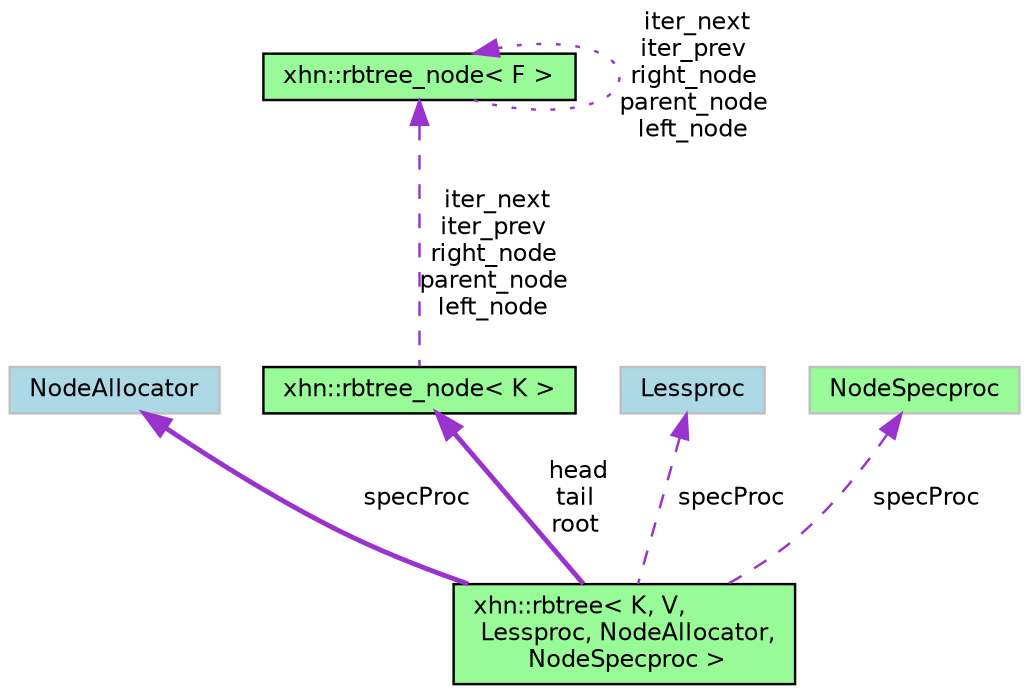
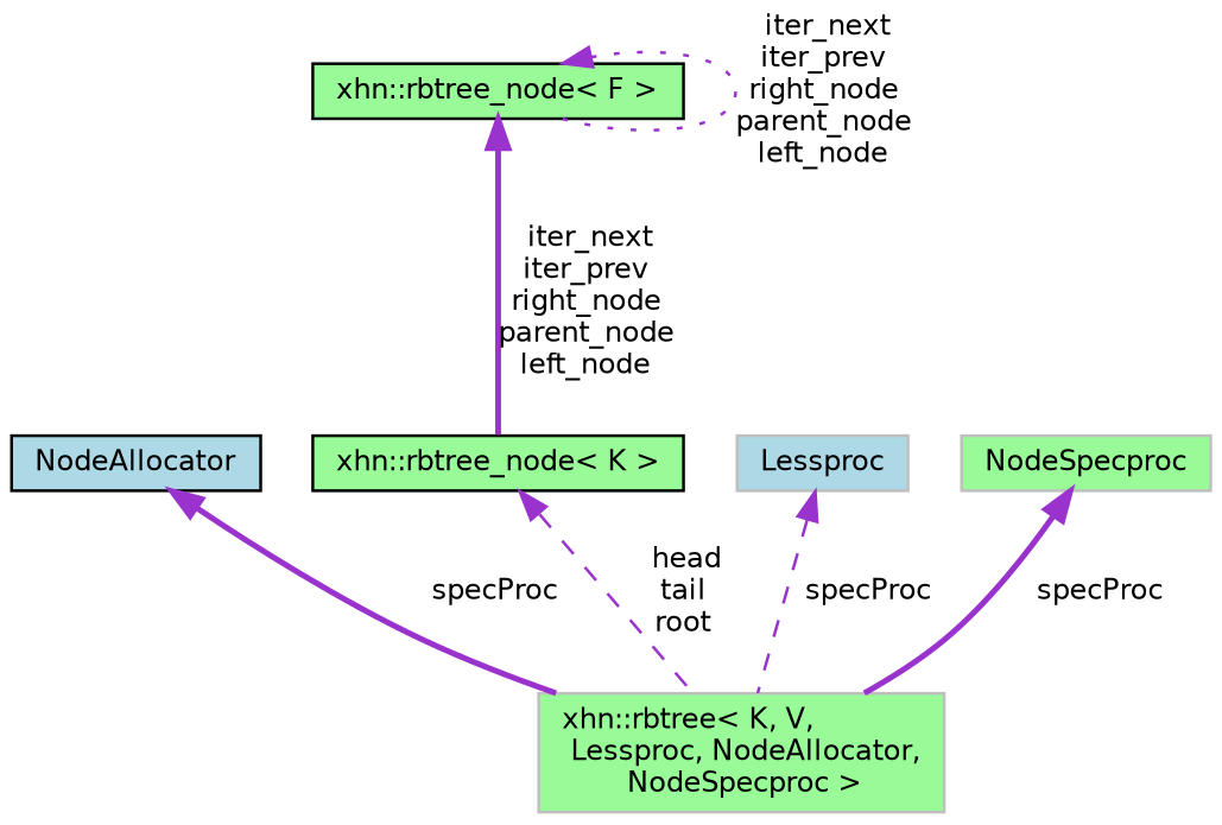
  digraph {
    node [color=black fillcolor=palegreen fontname=Helvetica fontsize=10 shape=record style=filled]
    edge [color=darkorchid3 dir=back fontname=Helvetica fontsize=10 labelfontname=Helvetica labelfontsize=10 style=dashed]
-   n1 [fontcolor=black height=0.2 label="xhn::rbtree\< K, V,\l Lessproc, NodeAllocator,\l NodeSpecproc \>" width=0.4]
-   n2 [color=grey75 fillcolor=lightblue height=0.2 label=NodeAllocator width=0.4]
+   n1 [color=grey75 fontcolor=black height=0.2 label="xhn::rbtree\< K, V,\l Lessproc, NodeAllocator,\l NodeSpecproc \>" width=0.4]
+   n2 [fillcolor=lightblue height=0.2 label=NodeAllocator width=0.4]
    n3 [height=0.2 label="xhn::rbtree_node\< K \>" width=0.4]
    n4 [height=0.2 label="xhn::rbtree_node\< F \>" width=0.4]
    n5 [color=grey75 fillcolor=lightblue height=0.2 label=Lessproc width=0.4]
    n6 [color=grey75 height=0.2 label=NodeSpecproc width=0.4]
    n2 -> n1 [label=" specProc" style=bold]
-   n3 -> n1 [label=" head\ntail\nroot" style=bold]
-   n4 -> n3 [label=" iter_next\niter_prev\nright_node\nparent_node\nleft_node"]
+   n3 -> n1 [label=" head\ntail\nroot"]
+   n4 -> n3 [label=" iter_next\niter_prev\nright_node\nparent_node\nleft_node" style=bold]
    n4 -> n4 [label=" iter_next\niter_prev\nright_node\nparent_node\nleft_node" style=dotted]
    n5 -> n1 [label=" specProc"]
-   n6 -> n1 [label=" specProc"]
+   n6 -> n1 [label=" specProc" style=bold]
  }
